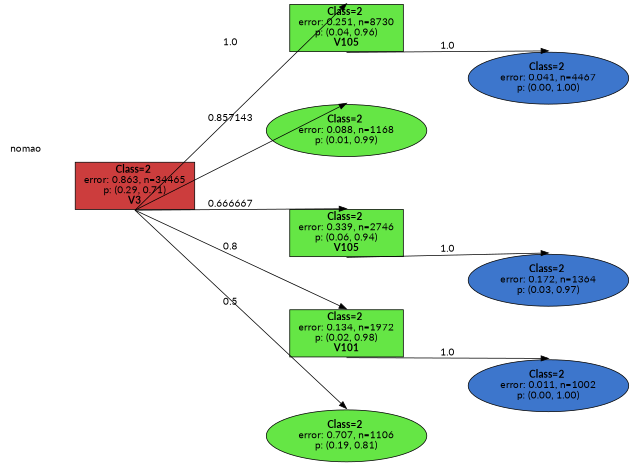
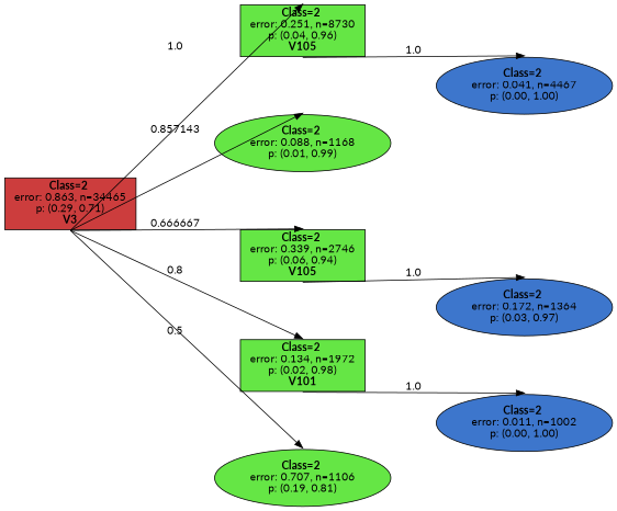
  digraph {
    nodesep=1
    ranksep=0.5
    splines=false
    rankdir=LR
    fontname=Lato
    node [color=black fillcolor="0.300 0.7 0.900" fontname=Lato shape=oval style=filled]
    edge [fontname=Lato headport=n tailport=s]
-   n1 [fillcolor=white label=nomao shape=plaintext]
    n2 [fillcolor="0.000 0.7 0.800" label=<<b> Class=2 </b> <br/> error: 0.863, n=34465 <br/> p: (0.29, 0.71) <br/><b>V3</b>> shape=rect]
    n3 [label=<<b> Class=2 </b> <br/> error: 0.251, n=8730 <br/> p: (0.04, 0.96) <br/><b>V105</b>> shape=rect]
    n4 [label=<<b> Class=2 </b> <br/> error: 0.088, n=1168 <br/> p: (0.01, 0.99) >]
    n5 [label=<<b> Class=2 </b> <br/> error: 0.339, n=2746 <br/> p: (0.06, 0.94) <br/><b>V105</b>> shape=rect]
    n6 [label=<<b> Class=2 </b> <br/> error: 0.134, n=1972 <br/> p: (0.02, 0.98) <br/><b>V101</b>> shape=rect]
    n7 [label=<<b> Class=2 </b> <br/> error: 0.707, n=1106 <br/> p: (0.19, 0.81) >]
    n8 [fillcolor="0.600 0.7 0.800" label=<<b> Class=2 </b> <br/> error: 0.041, n=4467 <br/> p: (0.00, 1.00) >]
    n9 [fillcolor="0.600 0.7 0.800" label=<<b> Class=2 </b> <br/> error: 0.172, n=1364 <br/> p: (0.03, 0.97) >]
    n10 [fillcolor="0.600 0.7 0.800" label=<<b> Class=2 </b> <br/> error: 0.011, n=1002 <br/> p: (0.00, 1.00) >]
-   n1 -> n2 [style=invis]
    n2 -> n3 [label=1.0]
    n2 -> n4 [label=0.857143]
    n2 -> n5 [label=0.666667]
    n2 -> n6 [label=0.8]
    n2 -> n7 [label=0.5]
    n3 -> n8 [label=1.0]
    n5 -> n9 [label=1.0]
    n6 -> n10 [label=1.0]
  }
